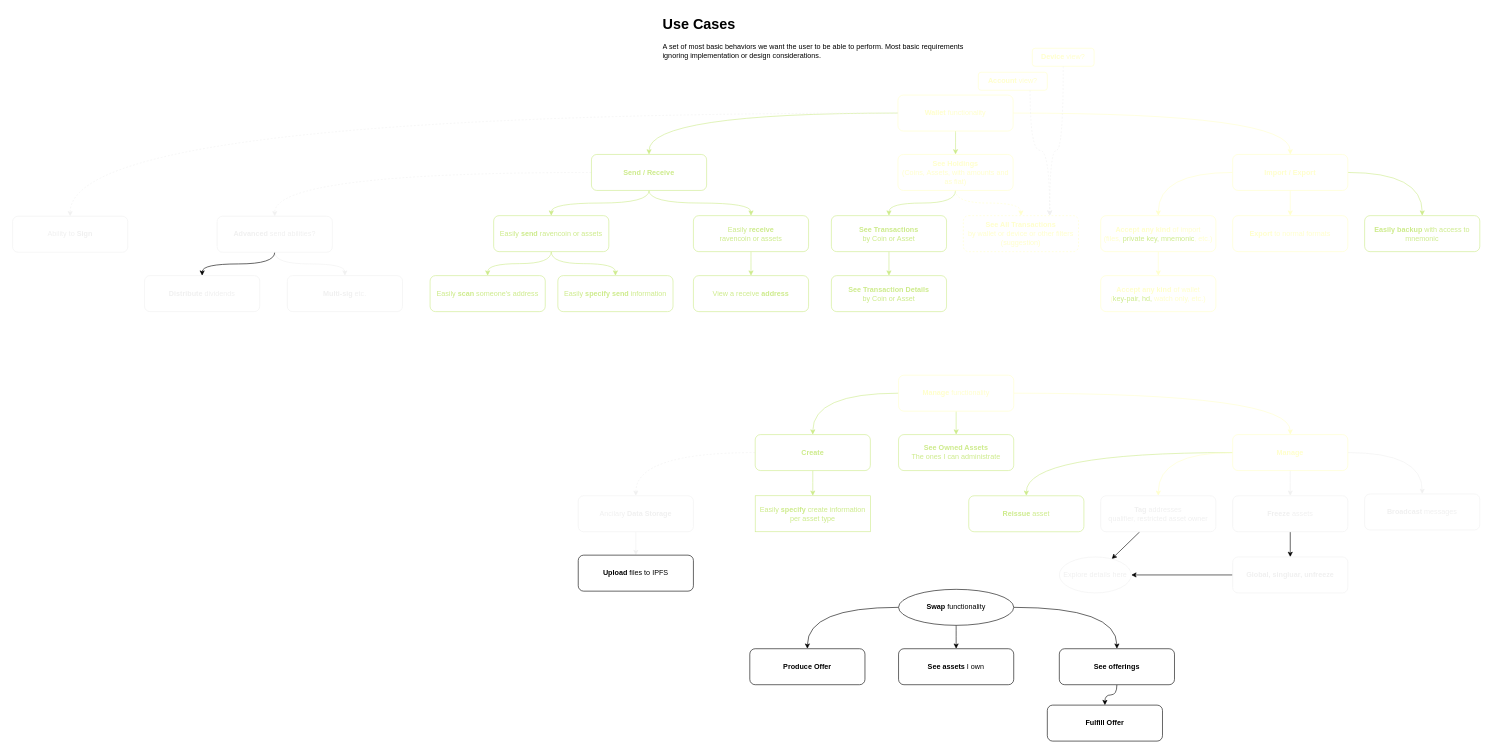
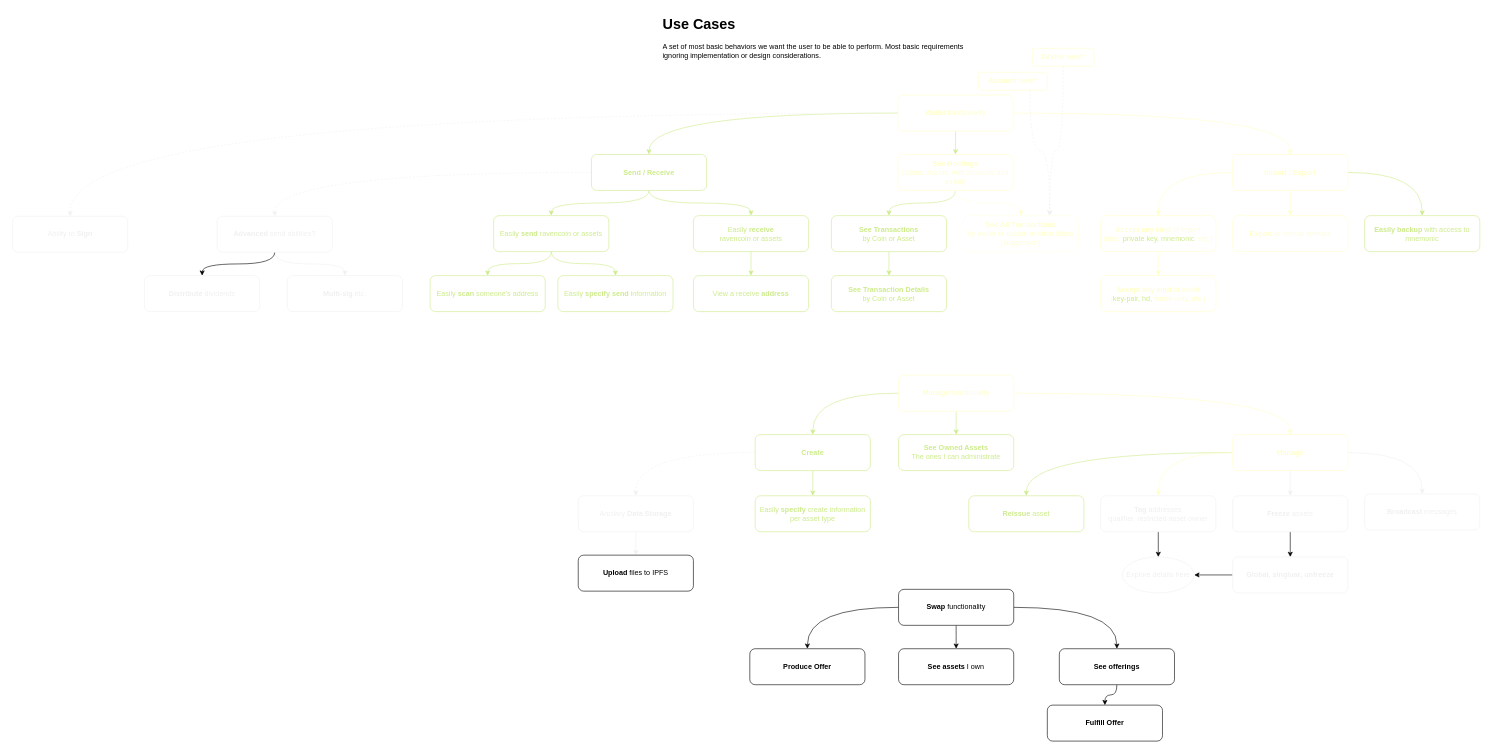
  <mxCell id="0" />
  <mxCell id="1" parent="0" />
  <mxCell id="2" value="&lt;b&gt;Easily backup&lt;/b&gt; with access to mnemonic" style="rounded=1;whiteSpace=wrap;html=1;strokeColor=#CDEB8B;fontColor=#CDEB8B;" parent="1" vertex="1"><mxGeometry x="2274" y="359" width="192" height="60" as="geometry" /></mxCell>
  <mxCell id="3" style="edgeStyle=orthogonalEdgeStyle;curved=1;html=1;endArrow=classic;endFill=1;strokeColor=#CDEB8B;fontColor=#CDEB8B;" parent="1" source="4" target="5" edge="1"><mxGeometry relative="1" as="geometry" /></mxCell>
  <mxCell id="4" value="Easily &lt;b&gt;receive &lt;/b&gt;&lt;br&gt;ravencoin or assets" style="rounded=1;whiteSpace=wrap;html=1;strokeColor=#CDEB8B;fontColor=#CDEB8B;" parent="1" vertex="1"><mxGeometry x="1155" y="359" width="192" height="60" as="geometry" /></mxCell>
  <mxCell id="5" value="View a receive &lt;b&gt;address&lt;/b&gt;" style="rounded=1;whiteSpace=wrap;html=1;strokeColor=#CDEB8B;fontColor=#CDEB8B;" parent="1" vertex="1"><mxGeometry x="1155" y="459" width="192" height="60" as="geometry" /></mxCell>
  <mxCell id="6" style="edgeStyle=orthogonalEdgeStyle;curved=1;html=1;endArrow=classic;endFill=1;strokeColor=#CDEB8B;fontColor=#CDEB8B;" parent="1" source="8" target="9" edge="1"><mxGeometry relative="1" as="geometry" /></mxCell>
  <mxCell id="7" style="edgeStyle=orthogonalEdgeStyle;curved=1;html=1;endArrow=classic;endFill=1;strokeColor=#CDEB8B;fontColor=#CDEB8B;" parent="1" source="8" target="10" edge="1"><mxGeometry relative="1" as="geometry" /></mxCell>
  <mxCell id="8" value="Easily &lt;b&gt;send &lt;/b&gt;ravencoin or assets" style="rounded=1;whiteSpace=wrap;html=1;strokeColor=#CDEB8B;fontColor=#CDEB8B;" parent="1" vertex="1"><mxGeometry x="822" y="359" width="192" height="60" as="geometry" /></mxCell>
  <mxCell id="9" value="Easily &lt;b&gt;scan &lt;/b&gt;someone's address" style="rounded=1;whiteSpace=wrap;html=1;strokeColor=#CDEB8B;fontColor=#CDEB8B;" parent="1" vertex="1"><mxGeometry x="716" y="459" width="192" height="60" as="geometry" /></mxCell>
  <mxCell id="10" value="Easily &lt;b&gt;specify send&lt;/b&gt; information" style="rounded=1;whiteSpace=wrap;html=1;strokeColor=#CDEB8B;fontColor=#CDEB8B;" parent="1" vertex="1"><mxGeometry x="929" y="459" width="192" height="60" as="geometry" /></mxCell>
  <mxCell id="11" style="edgeStyle=orthogonalEdgeStyle;curved=1;html=1;endArrow=classic;endFill=1;strokeColor=#FFFFCC;fontColor=#FFFFCC;" parent="1" source="12" target="30" edge="1"><mxGeometry relative="1" as="geometry" /></mxCell>
  <mxCell id="12" value="&lt;b&gt;Accept any kind&lt;/b&gt; of import&lt;br&gt;(files, &lt;font color=&quot;#cdeb8b&quot;&gt;private key, mnemonic&lt;/font&gt;, etc.)" style="rounded=1;whiteSpace=wrap;html=1;strokeColor=#FFFFCC;fontColor=#FFFFCC;" parent="1" vertex="1"><mxGeometry x="1834" y="359" width="192" height="60" as="geometry" /></mxCell>
  <mxCell id="13" value="&lt;h1&gt;Use Cases&lt;/h1&gt;&lt;p&gt;A set of most basic behaviors we want the user to be able to perform. Most basic requirements ignoring implementation or design considerations.&lt;/p&gt;" style="text;html=1;strokeColor=none;fillColor=none;spacing=5;spacingTop=-20;whiteSpace=wrap;overflow=hidden;rounded=0;" parent="1" vertex="1"><mxGeometry x="1099" y="20" width="511" height="110" as="geometry" /></mxCell>
  <mxCell id="14" style="edgeStyle=orthogonalEdgeStyle;curved=1;html=1;endArrow=classic;endFill=1;strokeColor=#CDEB8B;fontColor=#CDEB8B;" parent="1" source="17" target="21" edge="1"><mxGeometry relative="1" as="geometry" /></mxCell>
  <mxCell id="15" style="edgeStyle=orthogonalEdgeStyle;curved=1;html=1;endArrow=classic;endFill=1;strokeColor=#CDEB8B;fontColor=#CDEB8B;" parent="1" source="17" target="24" edge="1"><mxGeometry relative="1" as="geometry" /></mxCell>
  <mxCell id="16" style="edgeStyle=orthogonalEdgeStyle;curved=1;html=1;endArrow=classic;endFill=1;strokeColor=#FFFFCC;fontColor=#FFFFCC;" parent="1" source="17" target="28" edge="1"><mxGeometry relative="1" as="geometry" /></mxCell>
  <mxCell id="17" value="&lt;b&gt;Wallet&lt;/b&gt; functionality" style="rounded=1;whiteSpace=wrap;html=1;strokeColor=#FFFFCC;fontColor=#FFFFCC;" parent="1" vertex="1"><mxGeometry x="1496" y="158" width="192" height="60" as="geometry" /></mxCell>
  <mxCell id="18" style="edgeStyle=orthogonalEdgeStyle;curved=1;html=1;endArrow=classic;endFill=1;strokeColor=#CDEB8B;fontColor=#CDEB8B;" parent="1" source="21" target="4" edge="1"><mxGeometry relative="1" as="geometry" /></mxCell>
  <mxCell id="19" style="edgeStyle=orthogonalEdgeStyle;curved=1;html=1;endArrow=classic;endFill=1;strokeColor=#CDEB8B;fontColor=#CDEB8B;" parent="1" source="21" target="8" edge="1"><mxGeometry relative="1" as="geometry" /></mxCell>
  <mxCell id="20" style="edgeStyle=orthogonalEdgeStyle;curved=1;html=1;labelBackgroundColor=default;fontColor=#F0F0F0;endArrow=classic;endFill=1;strokeColor=#F0F0F0;dashed=1;" parent="1" source="21" target="70" edge="1"><mxGeometry relative="1" as="geometry"><mxPoint x="608" y="354" as="targetPoint" /></mxGeometry></mxCell>
  <mxCell id="21" value="&lt;b&gt;Send / Receive&lt;/b&gt;" style="rounded=1;whiteSpace=wrap;html=1;strokeColor=#CDEB8B;fontColor=#CDEB8B;" parent="1" vertex="1"><mxGeometry x="985" y="257" width="192" height="60" as="geometry" /></mxCell>
  <mxCell id="22" style="edgeStyle=orthogonalEdgeStyle;curved=1;html=1;endArrow=classic;endFill=1;strokeColor=#CDEB8B;fontColor=#CDEB8B;" parent="1" source="24" target="32" edge="1"><mxGeometry relative="1" as="geometry" /></mxCell>
  <mxCell id="23" style="edgeStyle=orthogonalEdgeStyle;curved=1;html=1;endArrow=classic;endFill=1;strokeColor=#FFFFCC;fontColor=#FFFFCC;dashed=1;" parent="1" source="24" target="34" edge="1"><mxGeometry relative="1" as="geometry" /></mxCell>
  <mxCell id="24" value="&lt;b&gt;See Holdings&lt;/b&gt;&lt;br&gt;(Coins, Assets, with amounts and as fiat)" style="rounded=1;whiteSpace=wrap;html=1;strokeColor=#FFFFCC;fontColor=#FFFFCC;" parent="1" vertex="1"><mxGeometry x="1496" y="257" width="192" height="60" as="geometry" /></mxCell>
  <mxCell id="25" style="edgeStyle=orthogonalEdgeStyle;curved=1;html=1;endArrow=classic;endFill=1;strokeColor=#FFFFCC;fontColor=#FFFFCC;" parent="1" source="28" target="12" edge="1"><mxGeometry relative="1" as="geometry" /></mxCell>
  <mxCell id="26" style="edgeStyle=orthogonalEdgeStyle;curved=1;html=1;endArrow=classic;endFill=1;strokeColor=#FFFFCC;fontColor=#FFFFCC;" parent="1" source="28" target="29" edge="1"><mxGeometry relative="1" as="geometry" /></mxCell>
  <mxCell id="27" style="edgeStyle=orthogonalEdgeStyle;curved=1;html=1;endArrow=classic;endFill=1;strokeColor=#CDEB8B;fontColor=#CDEB8B;" parent="1" source="28" target="2" edge="1"><mxGeometry relative="1" as="geometry" /></mxCell>
  <mxCell id="28" value="&lt;b&gt;Import / Export&lt;/b&gt;" style="rounded=1;whiteSpace=wrap;html=1;strokeColor=#FFFFCC;fontColor=#FFFFCC;" parent="1" vertex="1"><mxGeometry x="2054" y="257" width="192" height="60" as="geometry" /></mxCell>
  <mxCell id="29" value="&lt;b&gt;Export &lt;/b&gt;to normal formats" style="rounded=1;whiteSpace=wrap;html=1;strokeColor=#FFFFCC;fontColor=#FFFFCC;" parent="1" vertex="1"><mxGeometry x="2054" y="359" width="192" height="60" as="geometry" /></mxCell>
  <mxCell id="30" value="&lt;b&gt;Accept any kind&lt;/b&gt; of wallet&lt;br&gt;(&lt;font color=&quot;#cdeb8b&quot;&gt;key-pair, hd,&lt;/font&gt; watch only, etc.)" style="rounded=1;whiteSpace=wrap;html=1;strokeColor=#FFFFCC;fontColor=#FFFFCC;" parent="1" vertex="1"><mxGeometry x="1834" y="459" width="192" height="60" as="geometry" /></mxCell>
  <mxCell id="31" style="edgeStyle=orthogonalEdgeStyle;curved=1;html=1;endArrow=classic;endFill=1;strokeColor=#CDEB8B;fontColor=#CDEB8B;" parent="1" source="32" target="33" edge="1"><mxGeometry relative="1" as="geometry" /></mxCell>
  <mxCell id="32" value="&lt;b&gt;See Transactions&lt;/b&gt;&lt;br&gt;by Coin or Asset" style="rounded=1;whiteSpace=wrap;html=1;strokeColor=#CDEB8B;fontColor=#CDEB8B;" parent="1" vertex="1"><mxGeometry x="1385" y="359" width="192" height="60" as="geometry" /></mxCell>
  <mxCell id="33" value="&lt;b&gt;See Transaction Details&lt;/b&gt;&lt;br&gt;by Coin or Asset" style="rounded=1;whiteSpace=wrap;html=1;strokeColor=#CDEB8B;fontColor=#CDEB8B;" parent="1" vertex="1"><mxGeometry x="1385" y="459" width="192" height="60" as="geometry" /></mxCell>
  <mxCell id="34" value="&lt;font&gt;&lt;b&gt;See All Transactions&lt;/b&gt;&lt;br&gt;by wallet or device or other filters&lt;br&gt;(suggestion)&lt;br&gt;&lt;/font&gt;" style="rounded=1;whiteSpace=wrap;html=1;strokeColor=#FFFFCC;fontColor=#FFFFCC;dashed=1;" parent="1" vertex="1"><mxGeometry x="1605" y="359" width="192" height="60" as="geometry" /></mxCell>
- <mxCell id="35" value="Easily &lt;b&gt;specify &lt;/b&gt;create information per asset type" style="whiteSpace=wrap;html=1;strokeColor=#CDEB8B;labelBackgroundColor=none;fontColor=#CDEB8B;rounded=0;" parent="1" vertex="1"><mxGeometry x="1258" y="826" width="192" height="60" as="geometry" /></mxCell>
+ <mxCell id="35" value="Easily &lt;b&gt;specify &lt;/b&gt;create information per asset type" style="rounded=1;whiteSpace=wrap;html=1;strokeColor=#CDEB8B;labelBackgroundColor=none;fontColor=#CDEB8B;" parent="1" vertex="1"><mxGeometry x="1258" y="826" width="192" height="60" as="geometry" /></mxCell>
  <mxCell id="36" value="&lt;b&gt;Reissue &lt;/b&gt;asset" style="rounded=1;whiteSpace=wrap;html=1;strokeColor=#CDEB8B;labelBackgroundColor=none;fontColor=#CDEB8B;" parent="1" vertex="1"><mxGeometry x="1614" y="826" width="192" height="60" as="geometry" /></mxCell>
  <mxCell id="37" style="edgeStyle=orthogonalEdgeStyle;curved=1;html=1;endArrow=classic;endFill=1;strokeColor=#CDEB8B;labelBackgroundColor=none;fontColor=#CDEB8B;" parent="1" source="40" target="43" edge="1"><mxGeometry relative="1" as="geometry" /></mxCell>
  <mxCell id="38" style="edgeStyle=orthogonalEdgeStyle;curved=1;html=1;endArrow=classic;endFill=1;strokeColor=#CDEB8B;labelBackgroundColor=none;fontColor=#CDEB8B;" parent="1" source="40" target="44" edge="1"><mxGeometry relative="1" as="geometry" /></mxCell>
  <mxCell id="39" style="edgeStyle=orthogonalEdgeStyle;curved=1;html=1;endArrow=classic;endFill=1;strokeColor=#FFFFCC;labelBackgroundColor=none;fontColor=#FFFFCC;" parent="1" source="40" target="49" edge="1"><mxGeometry relative="1" as="geometry" /></mxCell>
  <mxCell id="40" value="&lt;b&gt;Manage&lt;/b&gt;&amp;nbsp;functionality" style="rounded=1;whiteSpace=wrap;html=1;strokeColor=#FFFFCC;labelBackgroundColor=none;fontColor=#FFFFCC;" parent="1" vertex="1"><mxGeometry x="1497" y="625" width="192" height="60" as="geometry" /></mxCell>
  <mxCell id="41" style="edgeStyle=orthogonalEdgeStyle;curved=1;html=1;endArrow=classic;endFill=1;strokeColor=#CDEB8B;labelBackgroundColor=none;fontColor=#CDEB8B;" parent="1" source="43" target="35" edge="1"><mxGeometry relative="1" as="geometry" /></mxCell>
  <mxCell id="42" style="edgeStyle=orthogonalEdgeStyle;curved=1;html=1;labelBackgroundColor=none;fontColor=#F0F0F0;endArrow=classic;endFill=1;strokeColor=#F0F0F0;dashed=1;" parent="1" source="43" target="66" edge="1"><mxGeometry relative="1" as="geometry" /></mxCell>
  <mxCell id="43" value="&lt;b&gt;Create&lt;/b&gt;" style="rounded=1;whiteSpace=wrap;html=1;strokeColor=#CDEB8B;labelBackgroundColor=none;fontColor=#CDEB8B;" parent="1" vertex="1"><mxGeometry x="1258" y="724" width="192" height="60" as="geometry" /></mxCell>
  <mxCell id="44" value="&lt;b&gt;See Owned Assets&lt;/b&gt;&lt;br&gt;The ones I can administrate" style="rounded=1;whiteSpace=wrap;html=1;strokeColor=#CDEB8B;labelBackgroundColor=none;fontColor=#CDEB8B;" parent="1" vertex="1"><mxGeometry x="1497" y="724" width="192" height="60" as="geometry" /></mxCell>
  <mxCell id="45" style="edgeStyle=orthogonalEdgeStyle;curved=1;html=1;endArrow=classic;endFill=1;strokeColor=#CDEB8B;labelBackgroundColor=none;fontColor=#CDEB8B;" parent="1" source="49" target="36" edge="1"><mxGeometry relative="1" as="geometry" /></mxCell>
  <mxCell id="46" style="edgeStyle=orthogonalEdgeStyle;curved=1;html=1;endArrow=classic;endFill=1;strokeColor=#FFFFCC;labelBackgroundColor=none;fontColor=#FFFFCC;" parent="1" source="49" target="51" edge="1"><mxGeometry relative="1" as="geometry" /></mxCell>
  <mxCell id="47" style="edgeStyle=orthogonalEdgeStyle;curved=1;html=1;endArrow=classic;endFill=1;strokeColor=#F0F0F0;labelBackgroundColor=none;fontColor=#FFFFCC;" parent="1" source="49" target="53" edge="1"><mxGeometry relative="1" as="geometry" /></mxCell>
  <mxCell id="48" style="edgeStyle=orthogonalEdgeStyle;curved=1;html=1;endArrow=classic;endFill=1;strokeColor=#F0F0F0;labelBackgroundColor=none;fontColor=#FFFFCC;" parent="1" source="49" target="64" edge="1"><mxGeometry relative="1" as="geometry" /></mxCell>
  <mxCell id="49" value="&lt;b&gt;Manage&lt;/b&gt;" style="rounded=1;whiteSpace=wrap;html=1;strokeColor=#FFFFCC;labelBackgroundColor=none;fontColor=#FFFFCC;" parent="1" vertex="1"><mxGeometry x="2054" y="724" width="192" height="60" as="geometry" /></mxCell>
  <mxCell id="50" value="" style="edgeStyle=none;html=1;" parent="1" source="51" target="74" edge="1"><mxGeometry relative="1" as="geometry" /></mxCell>
  <mxCell id="51" value="&lt;b&gt;Tag &lt;/b&gt;addresses&lt;br&gt;qualifier, restricted asset owner" style="rounded=1;whiteSpace=wrap;html=1;strokeColor=#F0F0F0;labelBackgroundColor=none;fontColor=#F0F0F0;" parent="1" vertex="1"><mxGeometry x="1834" y="826" width="192" height="60" as="geometry" /></mxCell>
  <mxCell id="52" style="edgeStyle=none;html=1;" parent="1" source="53" target="73" edge="1"><mxGeometry relative="1" as="geometry" /></mxCell>
  <mxCell id="53" value="&lt;b&gt;Freeze &lt;/b&gt;assets" style="rounded=1;whiteSpace=wrap;html=1;strokeColor=#F0F0F0;labelBackgroundColor=none;fontColor=#F0F0F0;" parent="1" vertex="1"><mxGeometry x="2054" y="826" width="192" height="60" as="geometry" /></mxCell>
  <mxCell id="54" style="edgeStyle=orthogonalEdgeStyle;curved=1;html=1;endArrow=classic;endFill=1;" parent="1" source="57" target="58" edge="1"><mxGeometry relative="1" as="geometry" /></mxCell>
  <mxCell id="55" style="edgeStyle=orthogonalEdgeStyle;curved=1;html=1;endArrow=classic;endFill=1;" parent="1" source="57" target="60" edge="1"><mxGeometry relative="1" as="geometry" /></mxCell>
  <mxCell id="56" style="edgeStyle=orthogonalEdgeStyle;curved=1;html=1;endArrow=classic;endFill=1;" parent="1" source="57" target="61" edge="1"><mxGeometry relative="1" as="geometry" /></mxCell>
- <mxCell id="57" value="&lt;b&gt;Swap&lt;/b&gt;&amp;nbsp;functionality" style="ellipse;whiteSpace=wrap;html=1;" parent="1" vertex="1"><mxGeometry x="1497" y="982" width="192" height="60" as="geometry" /></mxCell>
+ <mxCell id="57" value="&lt;b&gt;Swap&lt;/b&gt;&amp;nbsp;functionality" style="rounded=1;whiteSpace=wrap;html=1;" parent="1" vertex="1"><mxGeometry x="1497" y="982" width="192" height="60" as="geometry" /></mxCell>
  <mxCell id="58" value="&lt;b&gt;See assets&lt;/b&gt; I own" style="rounded=1;whiteSpace=wrap;html=1;" parent="1" vertex="1"><mxGeometry x="1497" y="1081" width="192" height="60" as="geometry" /></mxCell>
  <mxCell id="59" style="edgeStyle=orthogonalEdgeStyle;curved=1;html=1;endArrow=classic;endFill=1;" parent="1" source="60" target="62" edge="1"><mxGeometry relative="1" as="geometry" /></mxCell>
  <mxCell id="60" value="&lt;b&gt;See offerings&lt;/b&gt;" style="rounded=1;whiteSpace=wrap;html=1;" parent="1" vertex="1"><mxGeometry x="1765" y="1081" width="192" height="60" as="geometry" /></mxCell>
  <mxCell id="61" value="&lt;b&gt;Produce Offer&lt;/b&gt;" style="rounded=1;whiteSpace=wrap;html=1;" parent="1" vertex="1"><mxGeometry x="1249" y="1081" width="192" height="60" as="geometry" /></mxCell>
  <mxCell id="62" value="&lt;b&gt;Fulfill Offer&lt;/b&gt;" style="rounded=1;whiteSpace=wrap;html=1;" parent="1" vertex="1"><mxGeometry x="1745" y="1175" width="192" height="60" as="geometry" /></mxCell>
  <mxCell id="63" value="&lt;b&gt;Distribute&amp;nbsp;&lt;/b&gt;dividends" style="rounded=1;whiteSpace=wrap;html=1;strokeColor=#F0F0F0;labelBackgroundColor=none;fontColor=#F0F0F0;" parent="1" vertex="1"><mxGeometry x="240" y="459" width="192" height="60" as="geometry" /></mxCell>
  <mxCell id="64" value="&lt;b&gt;Broadcast&amp;nbsp;&lt;/b&gt;messages" style="rounded=1;whiteSpace=wrap;html=1;strokeColor=#F0F0F0;labelBackgroundColor=none;fontColor=#F0F0F0;" parent="1" vertex="1"><mxGeometry x="2274" y="823" width="192" height="60" as="geometry" /></mxCell>
  <mxCell id="65" style="edgeStyle=orthogonalEdgeStyle;curved=1;html=1;labelBackgroundColor=none;fontColor=#F0F0F0;endArrow=classic;endFill=1;strokeColor=#F0F0F0;" parent="1" source="66" target="67" edge="1"><mxGeometry relative="1" as="geometry" /></mxCell>
  <mxCell id="66" value="Ancilary &lt;b&gt;Data Storage&lt;/b&gt;" style="rounded=1;whiteSpace=wrap;html=1;strokeColor=#F0F0F0;labelBackgroundColor=none;fontColor=#F0F0F0;" parent="1" vertex="1"><mxGeometry x="963" y="826" width="192" height="60" as="geometry" /></mxCell>
  <mxCell id="67" value="&lt;b&gt;Upload &lt;/b&gt;files to&lt;b&gt; &lt;/b&gt;IPFS" style="rounded=1;whiteSpace=wrap;html=1;" parent="1" vertex="1"><mxGeometry x="963" y="925" width="192" height="60" as="geometry" /></mxCell>
  <mxCell id="68" style="edgeStyle=orthogonalEdgeStyle;curved=1;html=1;entryX=0.5;entryY=0;entryDx=0;entryDy=0;labelBackgroundColor=default;fontColor=#F0F0F0;endArrow=classic;endFill=1;strokeColor=#F0F0F0;" parent="1" source="70" target="71" edge="1"><mxGeometry relative="1" as="geometry" /></mxCell>
  <mxCell id="69" style="edgeStyle=orthogonalEdgeStyle;html=1;entryX=0.5;entryY=0;entryDx=0;entryDy=0;curved=1;" parent="1" source="70" target="63" edge="1"><mxGeometry relative="1" as="geometry" /></mxCell>
  <mxCell id="70" value="&lt;b&gt;Advanced&lt;/b&gt; send abilities?" style="rounded=1;whiteSpace=wrap;html=1;strokeColor=#F0F0F0;labelBackgroundColor=none;fontColor=#F0F0F0;" parent="1" vertex="1"><mxGeometry x="361" y="360" width="192" height="60" as="geometry" /></mxCell>
  <mxCell id="71" value="&lt;b&gt;Multi-sig&lt;/b&gt;&amp;nbsp;etc." style="rounded=1;whiteSpace=wrap;html=1;strokeColor=#F0F0F0;labelBackgroundColor=none;fontColor=#F0F0F0;" parent="1" vertex="1"><mxGeometry x="478" y="459" width="192" height="60" as="geometry" /></mxCell>
  <mxCell id="72" style="edgeStyle=none;html=1;" parent="1" source="73" target="74" edge="1"><mxGeometry relative="1" as="geometry" /></mxCell>
  <mxCell id="73" value="&lt;b&gt;Global, singluar, unfreeze&lt;/b&gt;" style="rounded=1;whiteSpace=wrap;html=1;strokeColor=#F0F0F0;labelBackgroundColor=none;fontColor=#F0F0F0;" parent="1" vertex="1"><mxGeometry x="2054" y="928" width="192" height="60" as="geometry" /></mxCell>
- <mxCell id="74" value="Explore details here" style="ellipse;whiteSpace=wrap;html=1;strokeColor=#F0F0F0;fontColor=#F0F0F0;rounded=1;labelBackgroundColor=none;" parent="1" vertex="1"><mxGeometry x="1765" y="928" width="120" height="60" as="geometry" /></mxCell>
+ <mxCell id="74" value="Explore details here" style="ellipse;whiteSpace=wrap;html=1;strokeColor=#F0F0F0;fontColor=#F0F0F0;rounded=1;labelBackgroundColor=none;" parent="1" vertex="1"><mxGeometry x="1870" y="928" width="120" height="60" as="geometry" /></mxCell>
  <mxCell id="75" value="Ability to &lt;b&gt;Sign&lt;/b&gt;" style="rounded=1;whiteSpace=wrap;html=1;strokeColor=#F0F0F0;labelBackgroundColor=none;fontColor=#F0F0F0;" parent="1" vertex="1"><mxGeometry x="20" y="360" width="192" height="60" as="geometry" /></mxCell>
  <mxCell id="76" style="edgeStyle=orthogonalEdgeStyle;curved=1;html=1;labelBackgroundColor=default;fontColor=#F0F0F0;endArrow=classic;endFill=1;strokeColor=#F0F0F0;dashed=1;exitX=0;exitY=0.5;exitDx=0;exitDy=0;entryX=0.5;entryY=0;entryDx=0;entryDy=0;" parent="1" source="17" target="75" edge="1"><mxGeometry relative="1" as="geometry"><mxPoint x="180" y="330" as="targetPoint" /><mxPoint x="1010" y="180" as="sourcePoint" /></mxGeometry></mxCell>
  <mxCell id="77" value="&lt;b&gt;Account&amp;nbsp;&lt;/b&gt;view?" style="rounded=1;whiteSpace=wrap;html=1;strokeColor=#FFFFCC;fontColor=#FFFFCC;" parent="1" vertex="1"><mxGeometry x="1630" y="120" width="115" height="30" as="geometry" /></mxCell>
  <mxCell id="78" value="&lt;b&gt;Device&amp;nbsp;&lt;/b&gt;view?" style="rounded=1;whiteSpace=wrap;html=1;strokeColor=#FFFFCC;fontColor=#FFFFCC;" parent="1" vertex="1"><mxGeometry x="1720" y="80" width="103" height="30" as="geometry" /></mxCell>
  <mxCell id="79" style="edgeStyle=orthogonalEdgeStyle;curved=1;html=1;labelBackgroundColor=default;fontColor=#F0F0F0;endArrow=classic;endFill=1;strokeColor=#F0F0F0;dashed=1;exitX=0.75;exitY=1;exitDx=0;exitDy=0;entryX=0.75;entryY=0;entryDx=0;entryDy=0;" parent="1" source="77" target="34" edge="1"><mxGeometry relative="1" as="geometry"><mxPoint x="1720" y="260" as="targetPoint" /><mxPoint x="1741" y="170" as="sourcePoint" /><Array as="points"><mxPoint x="1716" y="250" /><mxPoint x="1749" y="250" /></Array></mxGeometry></mxCell>
  <mxCell id="80" style="edgeStyle=orthogonalEdgeStyle;curved=1;html=1;labelBackgroundColor=default;fontColor=#F0F0F0;endArrow=classic;endFill=1;strokeColor=#F0F0F0;dashed=1;exitX=0.5;exitY=1;exitDx=0;exitDy=0;entryX=0.75;entryY=0;entryDx=0;entryDy=0;" parent="1" source="78" target="34" edge="1"><mxGeometry relative="1" as="geometry"><mxPoint x="1752" y="350" as="targetPoint" /><mxPoint x="1710" y="160" as="sourcePoint" /><Array as="points"><mxPoint x="1772" y="250" /><mxPoint x="1749" y="250" /></Array></mxGeometry></mxCell>
